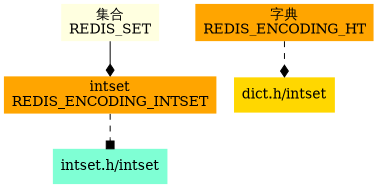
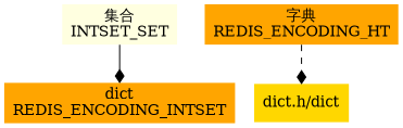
  digraph {
    node [color=gray40 fillcolor=orange shape=plaintext style=filled]
    edge [arrowhead=diamond style=dashed]
-   n1 [fillcolor=lightyellow label="集合\nREDIS_SET"]
-   n2 [label="intset\nREDIS_ENCODING_INTSET"]
-   n3 [fillcolor=aquamarine label="intset.h/intset"]
+   n1 [fillcolor=lightyellow label="集合\nINTSET_SET"]
+   n2 [label="dict\nREDIS_ENCODING_INTSET"]
    n4 [color=purple label="字典\nREDIS_ENCODING_HT"]
-   n5 [color=deeppink fillcolor=gold label="dict.h/intset"]
+   n5 [color=deeppink fillcolor=gold label="dict.h/dict"]
    n1 -> n2 [style=solid]
-   n2 -> n3 [arrowhead=box]
    n4 -> n5
  }
